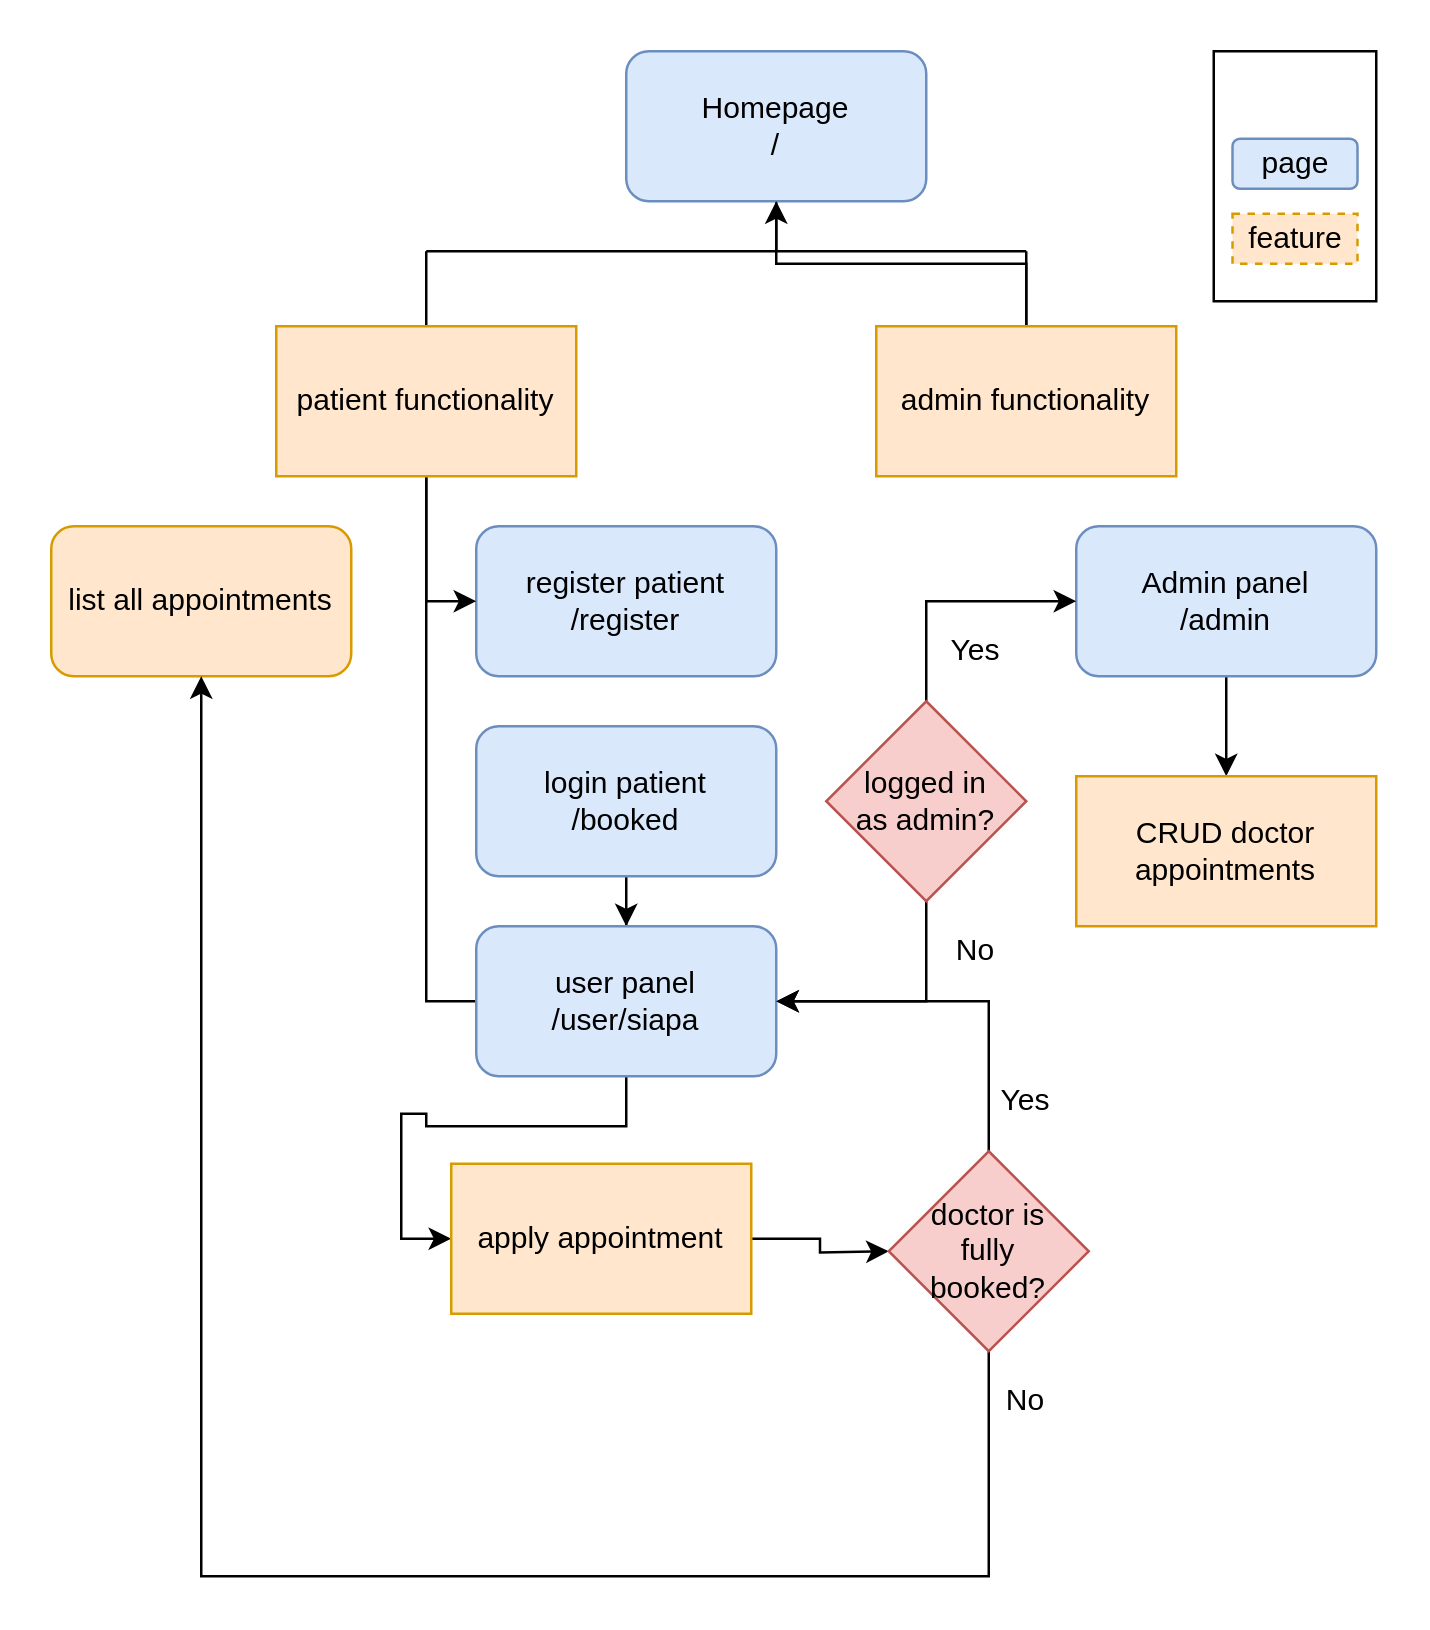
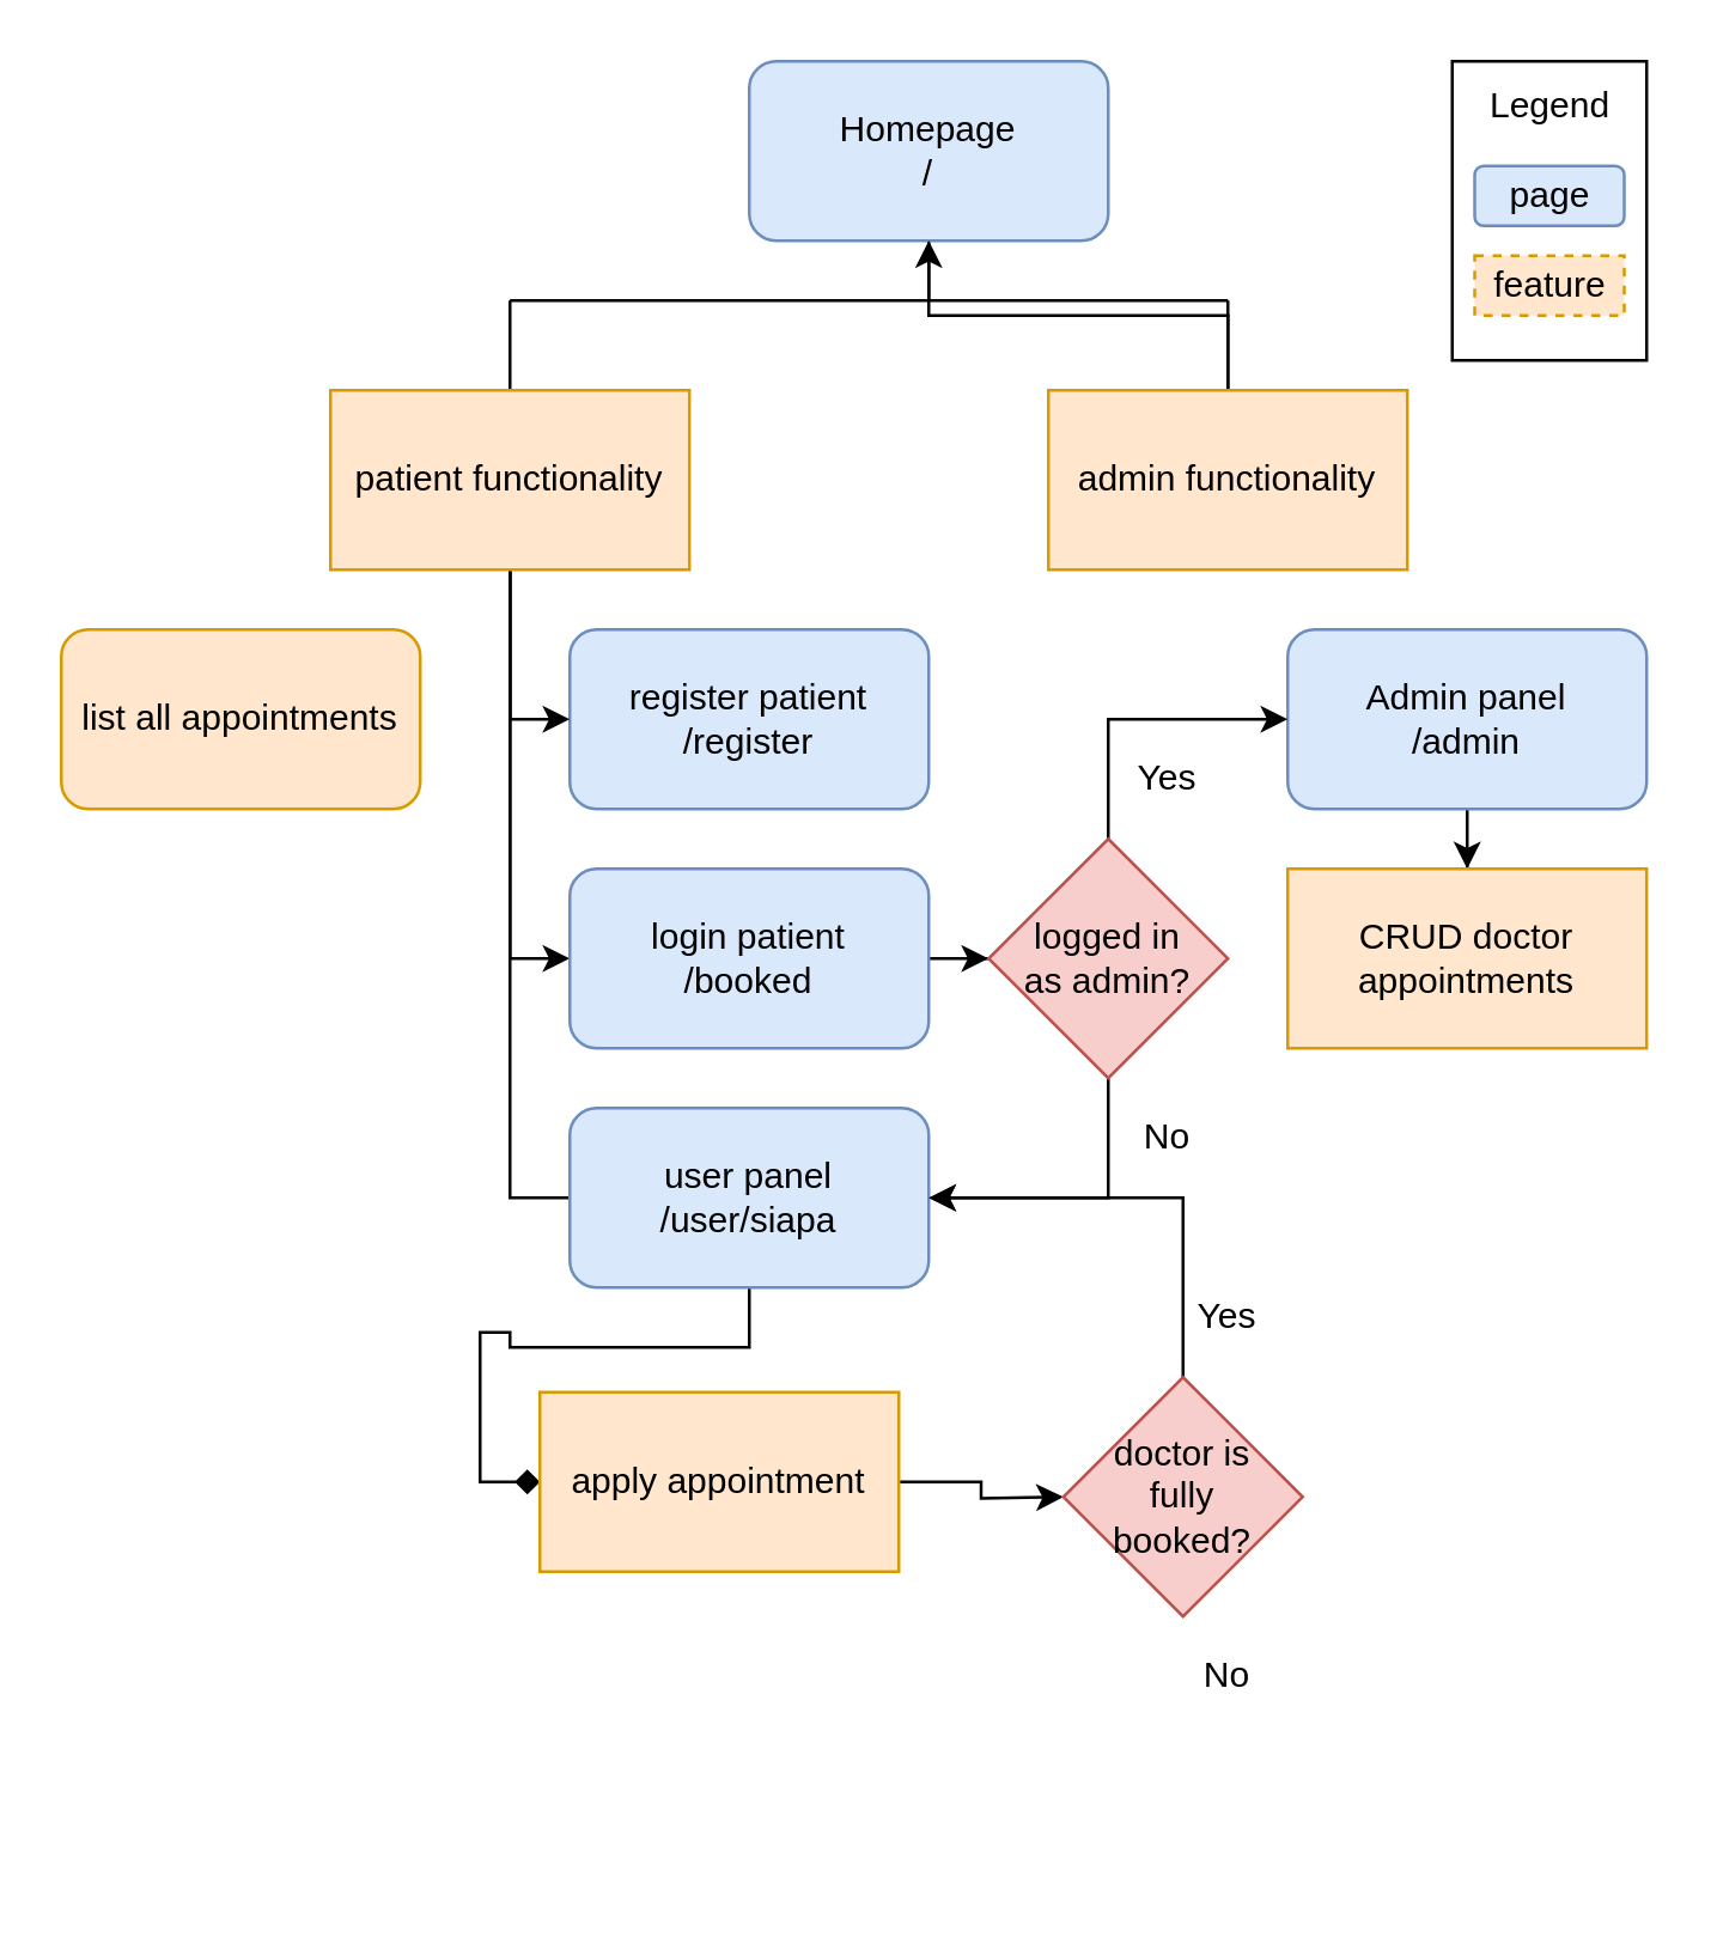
  <mxCell id="0" />
  <mxCell id="1" parent="0" />
  <mxCell id="2" style="edgeStyle=orthogonalEdgeStyle;rounded=0;orthogonalLoop=1;jettySize=auto;html=1;endArrow=none;endFill=0;" parent="1" source="3" edge="1"><mxGeometry relative="1" as="geometry"><mxPoint x="310" y="100" as="targetPoint" /></mxGeometry></mxCell>
  <mxCell id="3" value="&lt;div&gt;Homepage&lt;/div&gt;&lt;div&gt;/&lt;br&gt;&lt;/div&gt;" style="rounded=1;whiteSpace=wrap;html=1;fillColor=#dae8fc;strokeColor=#6c8ebf;" parent="1" vertex="1"><mxGeometry x="250" y="20" width="120" height="60" as="geometry" /></mxCell>
  <mxCell id="4" value="&lt;div&gt;register patient &lt;/div&gt;&lt;div&gt;/register&lt;br&gt;&lt;/div&gt;" style="rounded=1;whiteSpace=wrap;html=1;fillColor=#dae8fc;strokeColor=#6c8ebf;" parent="1" vertex="1"><mxGeometry x="190" y="210" width="120" height="60" as="geometry" /></mxCell>
  <mxCell id="5" style="edgeStyle=orthogonalEdgeStyle;rounded=0;orthogonalLoop=1;jettySize=auto;html=1;" parent="1" source="6" target="18" edge="1"><mxGeometry relative="1" as="geometry" /></mxCell>
  <mxCell id="6" value="&lt;div&gt;Admin panel&lt;/div&gt;&lt;div&gt;/admin&lt;/div&gt;" style="rounded=1;whiteSpace=wrap;html=1;fillColor=#dae8fc;strokeColor=#6c8ebf;" parent="1" vertex="1"><mxGeometry x="430" y="210" width="120" height="60" as="geometry" /></mxCell>
  <mxCell id="7" style="edgeStyle=orthogonalEdgeStyle;rounded=0;orthogonalLoop=1;jettySize=auto;html=1;endArrow=none;endFill=0;" parent="1" source="11" edge="1"><mxGeometry relative="1" as="geometry"><mxPoint x="170" y="100" as="targetPoint" /></mxGeometry></mxCell>
  <mxCell id="8" style="edgeStyle=orthogonalEdgeStyle;rounded=0;orthogonalLoop=1;jettySize=auto;html=1;entryX=0;entryY=0.5;entryDx=0;entryDy=0;" parent="1" source="11" target="4" edge="1"><mxGeometry relative="1" as="geometry" /></mxCell>
+ <mxCell id="9" style="edgeStyle=orthogonalEdgeStyle;rounded=0;orthogonalLoop=1;jettySize=auto;html=1;entryX=0;entryY=0.5;entryDx=0;entryDy=0;" parent="1" source="11" target="13" edge="1"><mxGeometry relative="1" as="geometry" /></mxCell>
  <mxCell id="10" style="edgeStyle=orthogonalEdgeStyle;rounded=0;orthogonalLoop=1;jettySize=auto;html=1;entryX=0;entryY=0.5;entryDx=0;entryDy=0;endArrow=none;" parent="1" source="11" target="20" edge="1"><mxGeometry relative="1" as="geometry" /></mxCell>
  <mxCell id="11" value="patient functionality" style="rounded=0;whiteSpace=wrap;html=1;fillColor=#ffe6cc;strokeColor=#d79b00;" parent="1" vertex="1"><mxGeometry x="110" y="130" width="120" height="60" as="geometry" /></mxCell>
- <mxCell id="12" style="edgeStyle=orthogonalEdgeStyle;rounded=0;orthogonalLoop=1;jettySize=auto;html=1;" edge="1" parent="1" source="13" target="20"><mxGeometry relative="1" as="geometry" /></mxCell>
+ <mxCell id="12" style="edgeStyle=orthogonalEdgeStyle;rounded=0;orthogonalLoop=1;jettySize=auto;html=1;" edge="1" parent="1" source="13" target="29"><mxGeometry relative="1" as="geometry" /></mxCell>
  <mxCell id="13" value="&lt;div&gt;login patient&lt;/div&gt;&lt;div&gt;/booked&lt;/div&gt;" style="rounded=1;whiteSpace=wrap;html=1;fillColor=#dae8fc;strokeColor=#6c8ebf;" parent="1" vertex="1"><mxGeometry x="190" y="290" width="120" height="60" as="geometry" /></mxCell>
  <mxCell id="14" value="" style="endArrow=none;html=1;" parent="1" edge="1"><mxGeometry width="50" height="50" relative="1" as="geometry"><mxPoint x="410" y="100" as="sourcePoint" /><mxPoint x="170" y="100" as="targetPoint" /></mxGeometry></mxCell>
  <mxCell id="15" style="edgeStyle=orthogonalEdgeStyle;rounded=0;orthogonalLoop=1;jettySize=auto;html=1;" parent="1" source="17" target="3" edge="1"><mxGeometry relative="1" as="geometry" /></mxCell>
  <mxCell id="16" style="edgeStyle=orthogonalEdgeStyle;rounded=0;orthogonalLoop=1;jettySize=auto;html=1;endArrow=none;endFill=0;" parent="1" source="17" edge="1"><mxGeometry relative="1" as="geometry"><mxPoint x="410" y="100" as="targetPoint" /></mxGeometry></mxCell>
  <mxCell id="17" value="admin functionality" style="rounded=0;whiteSpace=wrap;html=1;fillColor=#ffe6cc;strokeColor=#d79b00;" parent="1" vertex="1"><mxGeometry x="350" y="130" width="120" height="60" as="geometry" /></mxCell>
- <mxCell id="18" value="&lt;div&gt;CRUD doctor&lt;/div&gt;&lt;div&gt;appointments&lt;br&gt;&lt;/div&gt;" style="rounded=0;whiteSpace=wrap;html=1;fillColor=#ffe6cc;strokeColor=#d79b00;" parent="1" vertex="1"><mxGeometry x="430" y="310" width="120" height="60" as="geometry" /></mxCell>
- <mxCell id="19" style="edgeStyle=orthogonalEdgeStyle;rounded=0;orthogonalLoop=1;jettySize=auto;html=1;entryX=0;entryY=0.5;entryDx=0;entryDy=0;" edge="1" parent="1" source="20" target="23"><mxGeometry relative="1" as="geometry" /></mxCell>
+ <mxCell id="18" value="&lt;div&gt;CRUD doctor&lt;/div&gt;&lt;div&gt;appointments&lt;br&gt;&lt;/div&gt;" style="rounded=0;whiteSpace=wrap;html=1;fillColor=#ffe6cc;strokeColor=#d79b00;" parent="1" vertex="1"><mxGeometry x="430" y="290" width="120" height="60" as="geometry" /></mxCell>
+ <mxCell id="19" style="edgeStyle=orthogonalEdgeStyle;rounded=0;orthogonalLoop=1;jettySize=auto;html=1;entryX=0;entryY=0.5;entryDx=0;entryDy=0;endArrow=diamond;" edge="1" parent="1" source="20" target="23"><mxGeometry relative="1" as="geometry" /></mxCell>
  <mxCell id="20" value="&lt;div&gt;user panel&lt;/div&gt;&lt;div&gt;/user/siapa&lt;br&gt;&lt;/div&gt;" style="rounded=1;whiteSpace=wrap;html=1;fillColor=#dae8fc;strokeColor=#6c8ebf;" parent="1" vertex="1"><mxGeometry x="190" y="370" width="120" height="60" as="geometry" /></mxCell>
  <mxCell id="21" value="list all appointments" style="whiteSpace=wrap;html=1;fillColor=#ffe6cc;strokeColor=#d79b00;rounded=1;" parent="1" vertex="1"><mxGeometry x="20" y="210" width="120" height="60" as="geometry" /></mxCell>
  <mxCell id="22" style="edgeStyle=orthogonalEdgeStyle;rounded=0;orthogonalLoop=1;jettySize=auto;html=1;" parent="1" source="23" edge="1"><mxGeometry relative="1" as="geometry"><mxPoint x="355" y="500" as="targetPoint" /></mxGeometry></mxCell>
  <mxCell id="23" value="apply appointment" style="rounded=0;whiteSpace=wrap;html=1;fillColor=#ffe6cc;strokeColor=#d79b00;" parent="1" vertex="1"><mxGeometry x="180" y="465" width="120" height="60" as="geometry" /></mxCell>
- <mxCell id="24" style="edgeStyle=orthogonalEdgeStyle;rounded=0;orthogonalLoop=1;jettySize=auto;html=1;entryX=0.5;entryY=1;entryDx=0;entryDy=0;" edge="1" parent="1" source="26" target="21"><mxGeometry relative="1" as="geometry"><Array as="points"><mxPoint x="395" y="630" /><mxPoint x="80" y="630" /></Array></mxGeometry></mxCell>
  <mxCell id="25" style="edgeStyle=orthogonalEdgeStyle;rounded=0;orthogonalLoop=1;jettySize=auto;html=1;entryX=1;entryY=0.5;entryDx=0;entryDy=0;" edge="1" parent="1" source="26" target="20"><mxGeometry relative="1" as="geometry"><Array as="points"><mxPoint x="395" y="400" /></Array></mxGeometry></mxCell>
  <mxCell id="26" value="&lt;div&gt;doctor is&lt;/div&gt;&lt;div&gt;fully&lt;/div&gt;&lt;div&gt;booked?&lt;/div&gt;" style="rhombus;whiteSpace=wrap;html=1;fillColor=#f8cecc;strokeColor=#b85450;" parent="1" vertex="1"><mxGeometry x="355" y="460" width="80" height="80" as="geometry" /></mxCell>
  <mxCell id="27" style="edgeStyle=orthogonalEdgeStyle;rounded=0;orthogonalLoop=1;jettySize=auto;html=1;entryX=0;entryY=0.5;entryDx=0;entryDy=0;" edge="1" parent="1" source="29" target="6"><mxGeometry relative="1" as="geometry"><Array as="points"><mxPoint x="370" y="240" /></Array></mxGeometry></mxCell>
  <mxCell id="28" style="edgeStyle=orthogonalEdgeStyle;rounded=0;orthogonalLoop=1;jettySize=auto;html=1;entryX=1;entryY=0.5;entryDx=0;entryDy=0;" edge="1" parent="1" source="29" target="20"><mxGeometry relative="1" as="geometry"><Array as="points"><mxPoint x="370" y="400" /></Array></mxGeometry></mxCell>
  <mxCell id="29" value="&lt;div&gt;logged in&lt;/div&gt;&lt;div&gt;as admin?&lt;br&gt;&lt;/div&gt;" style="rhombus;whiteSpace=wrap;html=1;fillColor=#f8cecc;strokeColor=#b85450;" vertex="1" parent="1"><mxGeometry x="330" y="280" width="80" height="80" as="geometry" /></mxCell>
  <mxCell id="30" value="Yes" style="text;html=1;strokeColor=none;fillColor=none;align=center;verticalAlign=middle;whiteSpace=wrap;rounded=0;" vertex="1" parent="1"><mxGeometry x="390" y="430" width="40" height="20" as="geometry" /></mxCell>
  <mxCell id="31" value="No" style="text;html=1;strokeColor=none;fillColor=none;align=center;verticalAlign=middle;whiteSpace=wrap;rounded=0;" vertex="1" parent="1"><mxGeometry x="390" y="550" width="40" height="20" as="geometry" /></mxCell>
  <mxCell id="32" value="Yes" style="text;html=1;strokeColor=none;fillColor=none;align=center;verticalAlign=middle;whiteSpace=wrap;rounded=0;" vertex="1" parent="1"><mxGeometry x="370" y="250" width="40" height="20" as="geometry" /></mxCell>
  <mxCell id="33" value="No" style="text;html=1;strokeColor=none;fillColor=none;align=center;verticalAlign=middle;whiteSpace=wrap;rounded=0;" vertex="1" parent="1"><mxGeometry x="370" y="370" width="40" height="20" as="geometry" /></mxCell>
  <mxCell id="34" value="" style="rounded=0;whiteSpace=wrap;html=1;" vertex="1" parent="1"><mxGeometry x="485" y="20" width="65" height="100" as="geometry" /></mxCell>
  <mxCell id="35" value="feature" style="rounded=0;whiteSpace=wrap;html=1;fillColor=#ffe6cc;strokeColor=#d79b00;dashed=1;" vertex="1" parent="1"><mxGeometry x="492.5" y="85" width="50" height="20" as="geometry" /></mxCell>
  <mxCell id="36" value="&lt;div&gt;page&lt;/div&gt;" style="rounded=1;whiteSpace=wrap;html=1;fillColor=#dae8fc;strokeColor=#6c8ebf;" vertex="1" parent="1"><mxGeometry x="492.5" y="55" width="50" height="20" as="geometry" /></mxCell>
+ <mxCell id="37" value="Legend" style="text;html=1;strokeColor=none;fillColor=none;align=center;verticalAlign=middle;whiteSpace=wrap;rounded=0;" vertex="1" parent="1"><mxGeometry x="497.5" y="25" width="40" height="20" as="geometry" /></mxCell>
